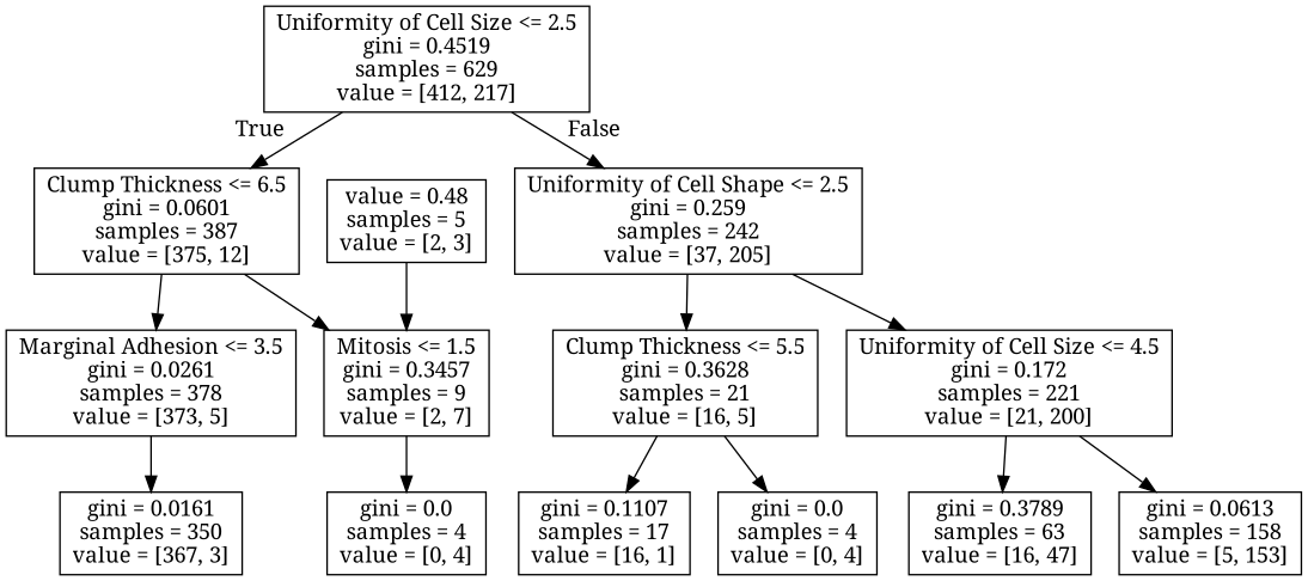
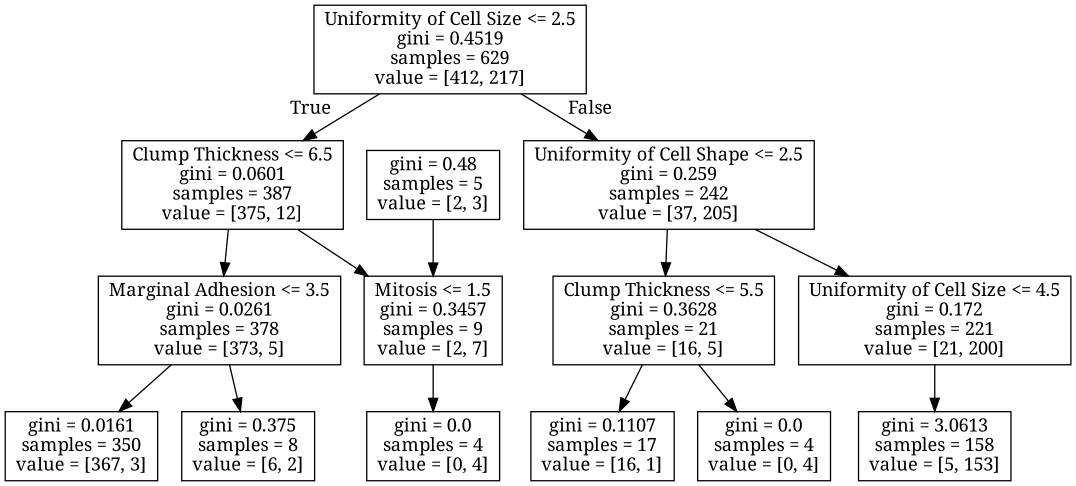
  digraph {
    fontname="Noto Serif"
    node [fontname="Noto Serif" shape=box]
    edge [fontname="Noto Serif"]
    n1 [label="Uniformity of Cell Size <= 2.5\ngini = 0.4519\nsamples = 629\nvalue = [412, 217]"]
    n2 [label="Clump Thickness <= 6.5\ngini = 0.0601\nsamples = 387\nvalue = [375, 12]"]
    n3 [label="Uniformity of Cell Shape <= 2.5\ngini = 0.259\nsamples = 242\nvalue = [37, 205]"]
    n4 [label="Marginal Adhesion <= 3.5\ngini = 0.0261\nsamples = 378\nvalue = [373, 5]"]
    n5 [label="Mitosis <= 1.5\ngini = 0.3457\nsamples = 9\nvalue = [2, 7]"]
    n6 [label="Clump Thickness <= 5.5\ngini = 0.3628\nsamples = 21\nvalue = [16, 5]"]
    n7 [label="Uniformity of Cell Size <= 4.5\ngini = 0.172\nsamples = 221\nvalue = [21, 200]"]
    n8 [label="gini = 0.0161\nsamples = 350\nvalue = [367, 3]"]
+   n9 [label="gini = 0.375\nsamples = 8\nvalue = [6, 2]"]
    n10 [label="gini = 0.0\nsamples = 4\nvalue = [0, 4]"]
-   n11 [label="value = 0.48\nsamples = 5\nvalue = [2, 3]"]
+   n11 [label="gini = 0.48\nsamples = 5\nvalue = [2, 3]"]
    n12 [label="gini = 0.1107\nsamples = 17\nvalue = [16, 1]"]
    n13 [label="gini = 0.0\nsamples = 4\nvalue = [0, 4]"]
-   n14 [label="gini = 0.3789\nsamples = 63\nvalue = [16, 47]"]
-   n15 [label="gini = 0.0613\nsamples = 158\nvalue = [5, 153]"]
+   n15 [label="gini = 3.0613\nsamples = 158\nvalue = [5, 153]"]
    n1 -> n2 [headlabel=True labelangle=45 labeldistance=2.5]
    n1 -> n3 [headlabel=False labelangle=-45 labeldistance=2.5]
    n2 -> n4
    n2 -> n5
    n3 -> n6
    n3 -> n7
    n4 -> n8
+   n4 -> n9
    n5 -> n10
    n6 -> n12
    n6 -> n13
-   n7 -> n14
    n7 -> n15
    n11 -> n5
  }
